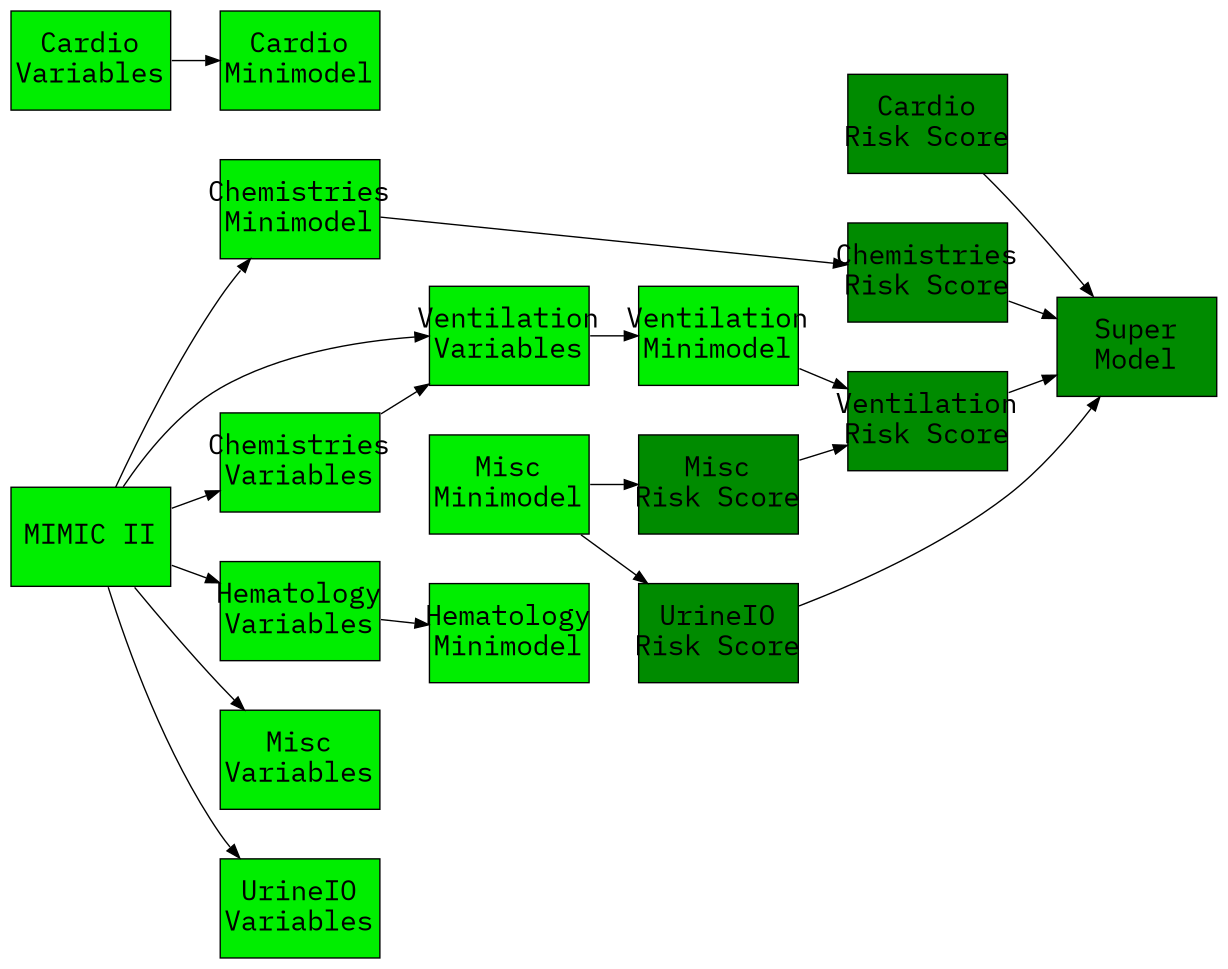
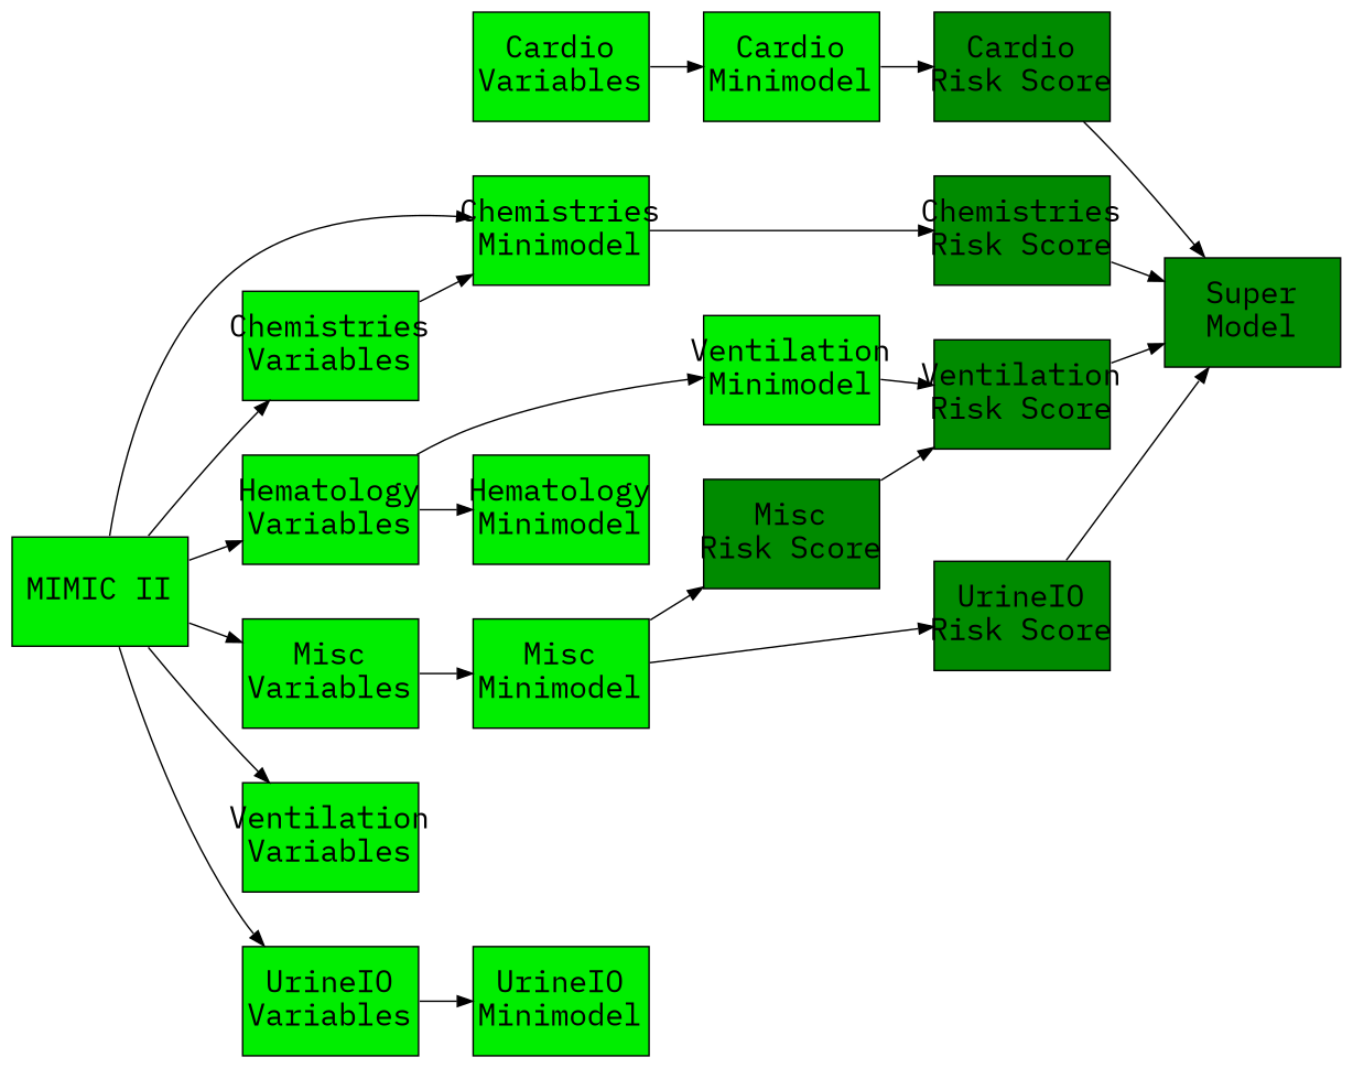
  digraph {
    fontname="IBM Plex Mono"
    rankdir=LR
    ranksep=0.25
    node [fillcolor=green2 fixedsize=true fontname="IBM Plex Mono" fontsize=10 penwidth=0.5 shape=box style=filled]
    edge [arrowsize=0.5 fontname="IBM Plex Mono" penwidth=0.5]
    "MIMIC II" [width=0.8]
    "Chemistries\nVariables" [width=0.8]
    "Hematology\nVariables" [width=0.8]
    "Ventilation\nVariables" [width=0.8]
    "Misc\nVariables" [width=0.8]
    "UrineIO\nVariables" [width=0.8]
    "Chemistries\nMinimodel" [width=0.8]
    "Cardio\nVariables" [width=0.8]
    "Cardio\nMinimodel" [width=0.8]
    "Hematology\nMinimodel" [width=0.8]
    "Ventilation\nMinimodel" [width=0.8]
    "Misc\nMinimodel" [width=0.8]
+   "UrineIO\nMinimodel" [width=0.8]
    "Cardio\nRisk Score" [fillcolor=green4 width=0.8]
    "Chemistries\nRisk Score" [fillcolor=green4 width=0.8]
    "Ventilation\nRisk Score" [fillcolor=green4 width=0.8]
    "Misc\nRisk Score" [fillcolor=green4 width=0.8]
    "UrineIO\nRisk Score" [fillcolor=green4 width=0.8]
    "Super\nModel" [fillcolor=green4 width=0.8]
    "MIMIC II" -> "Chemistries\nVariables"
    "MIMIC II" -> "Hematology\nVariables"
    "MIMIC II" -> "Ventilation\nVariables"
    "MIMIC II" -> "Misc\nVariables"
    "MIMIC II" -> "UrineIO\nVariables"
    "MIMIC II" -> "Chemistries\nMinimodel"
-   "Chemistries\nVariables" -> "Ventilation\nVariables"
+   "Chemistries\nVariables" -> "Chemistries\nMinimodel"
    "Hematology\nVariables" -> "Hematology\nMinimodel"
-   "Ventilation\nVariables" -> "Ventilation\nMinimodel"
+   "Hematology\nVariables" -> "Ventilation\nMinimodel"
+   "Misc\nVariables" -> "Misc\nMinimodel"
+   "UrineIO\nVariables" -> "UrineIO\nMinimodel"
    "Chemistries\nMinimodel" -> "Chemistries\nRisk Score"
    "Cardio\nVariables" -> "Cardio\nMinimodel"
+   "Cardio\nMinimodel" -> "Cardio\nRisk Score"
    "Ventilation\nMinimodel" -> "Ventilation\nRisk Score"
    "Misc\nMinimodel" -> "Misc\nRisk Score"
    "Misc\nMinimodel" -> "UrineIO\nRisk Score"
    "Cardio\nRisk Score" -> "Super\nModel"
    "Chemistries\nRisk Score" -> "Super\nModel"
    "Ventilation\nRisk Score" -> "Super\nModel"
    "Misc\nRisk Score" -> "Ventilation\nRisk Score"
    "UrineIO\nRisk Score" -> "Super\nModel"
  }
